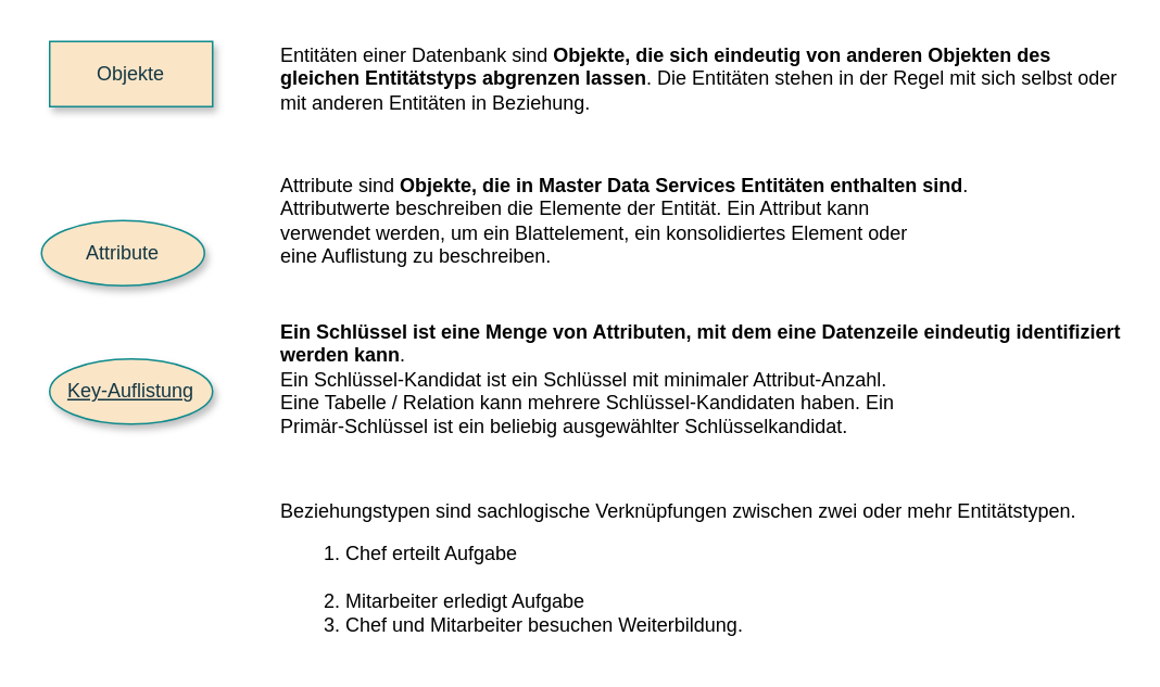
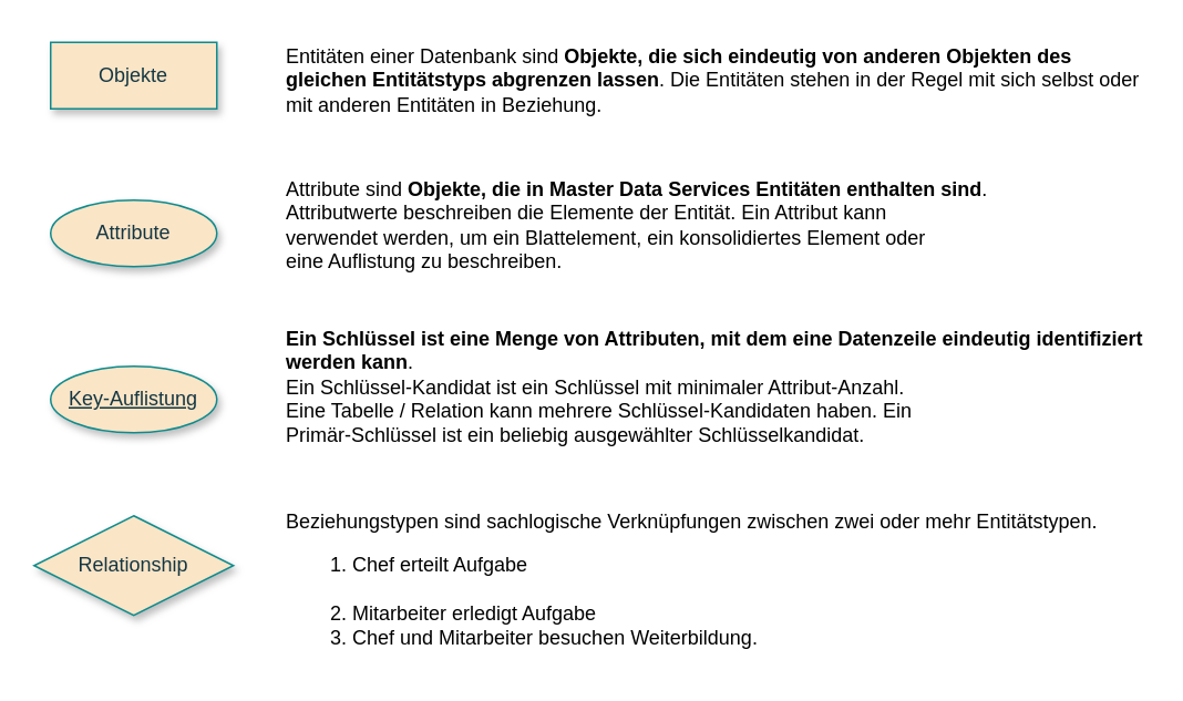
  <mxCell id="0" />
  <mxCell id="1" parent="0" />
- <mxCell id="2" value="Attribute" style="ellipse;whiteSpace=wrap;html=1;align=center;shadow=1;labelBackgroundColor=none;fillColor=#FAE5C7;strokeColor=#0F8B8D;fontColor=#143642;rounded=0;" parent="1" vertex="1"><mxGeometry x="25" y="135" width="100" height="40" as="geometry" /></mxCell>
+ <mxCell id="2" value="Attribute" style="ellipse;whiteSpace=wrap;html=1;align=center;shadow=1;labelBackgroundColor=none;fillColor=#FAE5C7;strokeColor=#0F8B8D;fontColor=#143642;rounded=0;" parent="1" vertex="1"><mxGeometry x="30" y="120" width="100" height="40" as="geometry" /></mxCell>
  <mxCell id="3" value="Objekte" style="whiteSpace=wrap;html=1;align=center;shadow=1;labelBackgroundColor=none;fillColor=#FAE5C7;strokeColor=#0F8B8D;fontColor=#143642;rounded=0;" parent="1" vertex="1"><mxGeometry x="30" y="25" width="100" height="40" as="geometry" /></mxCell>
  <mxCell id="4" value="Key-Auflistung" style="ellipse;whiteSpace=wrap;html=1;align=center;fontStyle=4;shadow=1;labelBackgroundColor=none;fillColor=#FAE5C7;strokeColor=#0F8B8D;fontColor=#143642;rounded=0;" parent="1" vertex="1"><mxGeometry x="30" y="220" width="100" height="40" as="geometry" /></mxCell>
+ <mxCell id="5" value="Relationship" style="shape=rhombus;perimeter=rhombusPerimeter;whiteSpace=wrap;html=1;align=center;shadow=1;container=0;labelBackgroundColor=none;fillColor=#FAE5C7;strokeColor=#0F8B8D;fontColor=#143642;rounded=0;" parent="1" vertex="1"><mxGeometry x="20" y="310" width="120" height="60" as="geometry" /></mxCell>
  <mxCell id="6" value="&lt;meta charset=&quot;utf-8&quot;&gt;&lt;span lang=&quot;de&quot; class=&quot;ILfuVd&quot;&gt;&lt;span class=&quot;hgKElc&quot;&gt;Entitäten einer Datenbank sind &lt;b&gt;Objekte, die sich eindeutig von anderen Objekten des gleichen Entitätstyps abgrenzen lassen&lt;/b&gt;. Die Entitäten stehen in der Regel mit sich selbst oder mit anderen Entitäten in Beziehung.&lt;/span&gt;&lt;/span&gt;" style="text;whiteSpace=wrap;html=1;" parent="1" vertex="1"><mxGeometry x="170" y="20" width="520" height="70" as="geometry" /></mxCell>
  <mxCell id="7" value="&lt;meta charset=&quot;utf-8&quot;&gt;&lt;span lang=&quot;de&quot; class=&quot;ILfuVd&quot;&gt;&lt;span class=&quot;hgKElc&quot;&gt;Attribute sind &lt;b&gt;Objekte, die in Master Data Services Entitäten enthalten sind&lt;/b&gt;.&#10; Attributwerte beschreiben die Elemente der Entität. Ein Attribut kann &#10;verwendet werden, um ein Blattelement, ein konsolidiertes Element oder &#10;eine Auflistung zu beschreiben.&lt;/span&gt;&lt;/span&gt;" style="text;whiteSpace=wrap;html=1;" parent="1" vertex="1"><mxGeometry x="170" y="100" width="520" height="80" as="geometry" /></mxCell>
  <mxCell id="8" value="&lt;meta charset=&quot;utf-8&quot;&gt;&lt;span lang=&quot;de&quot; class=&quot;ILfuVd&quot;&gt;&lt;span class=&quot;hgKElc&quot;&gt;&lt;b&gt;Ein Schlüssel ist eine Menge von Attributen, mit dem eine Datenzeile eindeutig identifiziert werden kann&lt;/b&gt;.&#10; Ein Schlüssel-Kandidat ist ein Schlüssel mit minimaler Attribut-Anzahl.&#10; Eine Tabelle / Relation kann mehrere Schlüssel-Kandidaten haben. Ein &#10;Primär-Schlüssel ist ein beliebig ausgewählter Schlüsselkandidat.&lt;/span&gt;&lt;/span&gt;" style="text;whiteSpace=wrap;html=1;" parent="1" vertex="1"><mxGeometry x="170" y="190" width="520" height="100" as="geometry" /></mxCell>
  <mxCell id="9" value="Beziehungstypen sind sachlogische Verknüpfungen zwischen zwei oder mehr Entitätstypen.&amp;nbsp;&lt;br&gt;&lt;ol&gt;&lt;li&gt;Chef erteilt Aufgabe&lt;/li&gt;&lt;br/&gt;&lt;li&gt;Mitarbeiter erledigt Aufgabe&lt;/li&gt;&lt;li&gt;Chef und Mitarbeiter besuchen Weiterbildung.&amp;nbsp;&lt;br&gt;&lt;/li&gt;&lt;/ol&gt;" style="text;whiteSpace=wrap;html=1;" parent="1" vertex="1"><mxGeometry x="170" y="300" width="520" height="100" as="geometry" /></mxCell>
